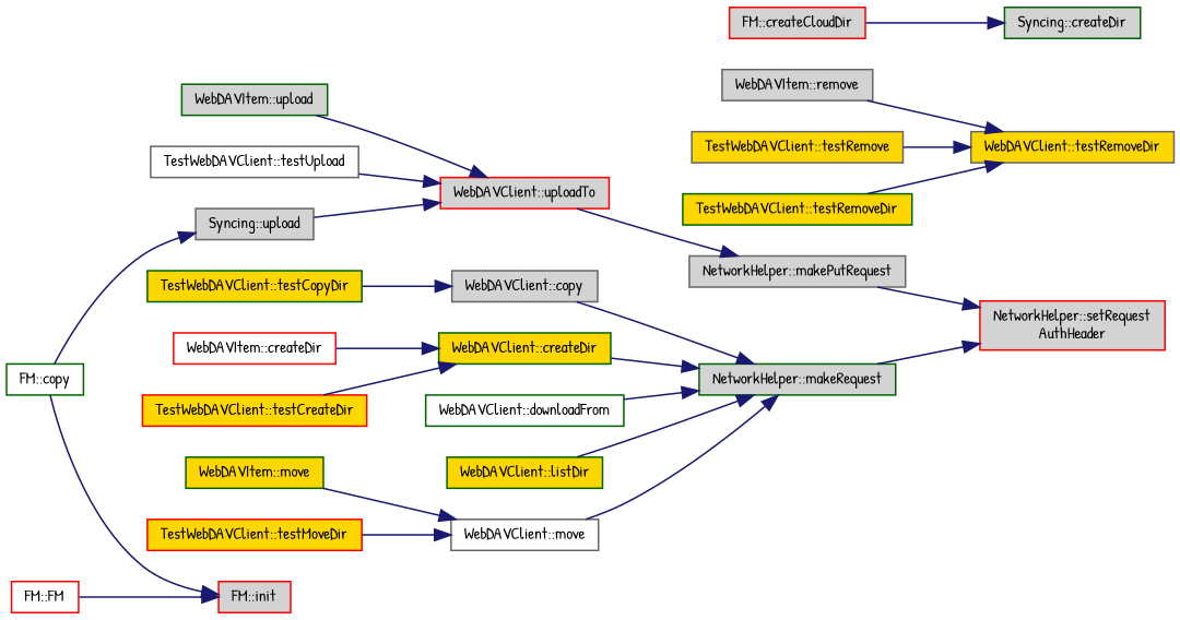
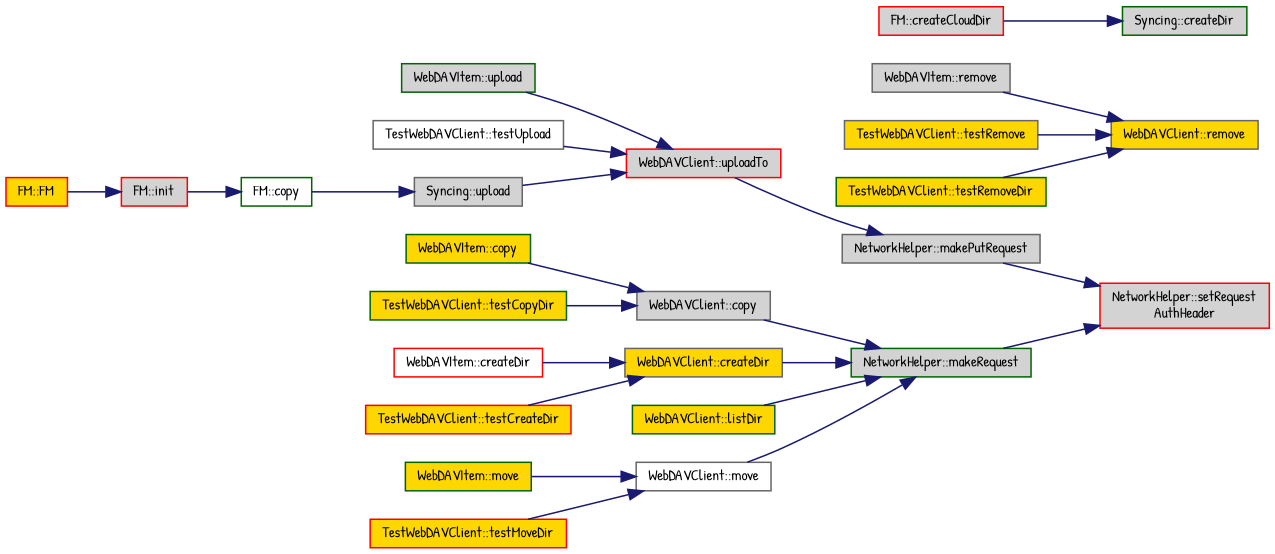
  digraph {
    fontname="Patrick Hand"
    rankdir=RL
    node [color=darkgreen fillcolor=lightgrey fontname="Patrick Hand" fontsize=10 shape=record style=filled]
    edge [color=midnightblue dir=back fontname="Patrick Hand" fontsize=10 labelfontname=Helvetica labelfontsize=10 style=solid]
    n1 [color=red fontcolor=black height=0.2 label="NetworkHelper::setRequest\lAuthHeader" width=0.4]
    n2 [color=gray40 height=0.2 label="NetworkHelper::makePutRequest" width=0.4]
    n3 [height=0.2 label="NetworkHelper::makeRequest" width=0.4]
    n4 [color=red height=0.2 label="WebDAVClient::uploadTo" width=0.4]
    n5 [color=gray40 height=0.2 label="WebDAVClient::copy" width=0.4]
-   n6 [fillcolor=gold height=0.2 label="WebDAVClient::createDir" width=0.4]
-   n7 [fillcolor=white height=0.2 label="WebDAVClient::downloadFrom" width=0.4]
+   n6 [color=gray40 fillcolor=gold height=0.2 label="WebDAVClient::createDir" width=0.4]
    n8 [fillcolor=gold height=0.2 label="WebDAVClient::listDir" width=0.4]
    n9 [color=gray40 fillcolor=white height=0.2 label="WebDAVClient::move" width=0.4]
    n10 [height=0.2 label="WebDAVItem::upload" width=0.4]
    n11 [color=gray40 fillcolor=white height=0.2 label="TestWebDAVClient::testUpload" width=0.4]
    n12 [color=gray40 height=0.2 label="Syncing::upload" width=0.4]
    n13 [fillcolor=white height=0.2 label="FM::copy" width=0.4]
    n14 [color=red height=0.2 label="FM::init" width=0.4]
-   n15 [color=red fillcolor=white height=0.2 label="FM::FM" width=0.4]
+   n15 [color=red fillcolor=gold height=0.2 label="FM::FM" width=0.4]
+   n16 [fillcolor=gold height=0.2 label="WebDAVItem::copy" width=0.4]
    n17 [fillcolor=gold height=0.2 label="TestWebDAVClient::testCopyDir" width=0.4]
    n18 [color=red fillcolor=white height=0.2 label="WebDAVItem::createDir" width=0.4]
    n19 [color=red fillcolor=gold height=0.2 label="TestWebDAVClient::testCreateDir" width=0.4]
    n20 [fillcolor=gold height=0.2 label="WebDAVItem::move" width=0.4]
    n21 [color=red fillcolor=gold height=0.2 label="TestWebDAVClient::testMoveDir" width=0.4]
-   n22 [color=gray40 fillcolor=gold height=0.2 label="WebDAVClient::testRemoveDir" width=0.4]
+   n22 [color=gray40 fillcolor=gold height=0.2 label="WebDAVClient::remove" width=0.4]
    n23 [color=gray40 height=0.2 label="WebDAVItem::remove" width=0.4]
    n24 [color=gray40 fillcolor=gold height=0.2 label="TestWebDAVClient::testRemove" width=0.4]
    n25 [fillcolor=gold height=0.2 label="TestWebDAVClient::testRemoveDir" width=0.4]
    n26 [height=0.2 label="Syncing::createDir" width=0.4]
    n27 [color=red height=0.2 label="FM::createCloudDir" width=0.4]
    n1 -> n2
    n1 -> n3
    n2 -> n4
    n3 -> n5
    n3 -> n6
-   n3 -> n7
    n3 -> n8
    n3 -> n9
    n4 -> n10
    n4 -> n11
    n4 -> n12
+   n5 -> n16
    n5 -> n17
    n6 -> n18
    n6 -> n19
    n9 -> n20
    n9 -> n21
    n12 -> n13
-   n14 -> n13
+   n13 -> n14
    n14 -> n15
    n22 -> n23
    n22 -> n24
    n22 -> n25
    n26 -> n27
  }
